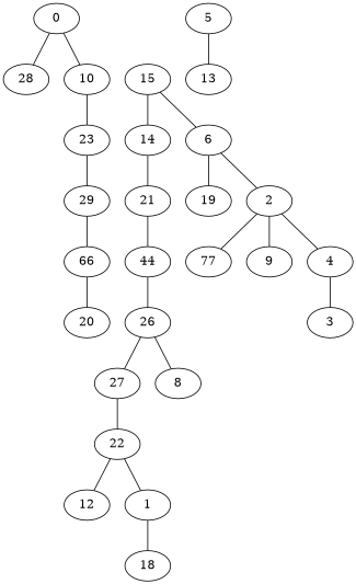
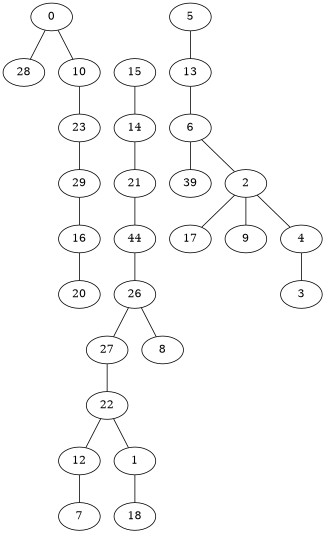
  graph {
    0
    28
    10
    23
    29
-   16 [label=66]
+   16
    20
    15
    14
    21
    n11 [label=44]
    26
    27
    8
    22
    12
    1
+   7
    18
    5
    13
    6
-   19
+   19 [label=39]
    2
-   17 [label=77]
+   17
    9
    4
    3
    0 -- 28
    0 -- 10
    10 -- 23
    23 -- 29
    29 -- 16
    16 -- 20
    15 -- 14
    14 -- 21
    21 -- n11
    n11 -- 26
    26 -- 27
    26 -- 8
    27 -- 22
    22 -- 12
    22 -- 1
+   12 -- 7
    1 -- 18
    5 -- 13
-   15 -- 6
+   13 -- 6
    6 -- 19
    6 -- 2
    2 -- 17
    2 -- 9
    2 -- 4
    4 -- 3
  }
